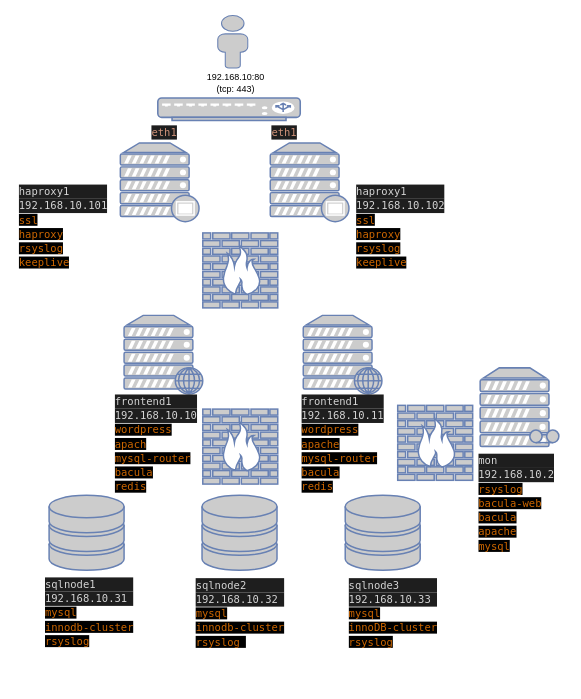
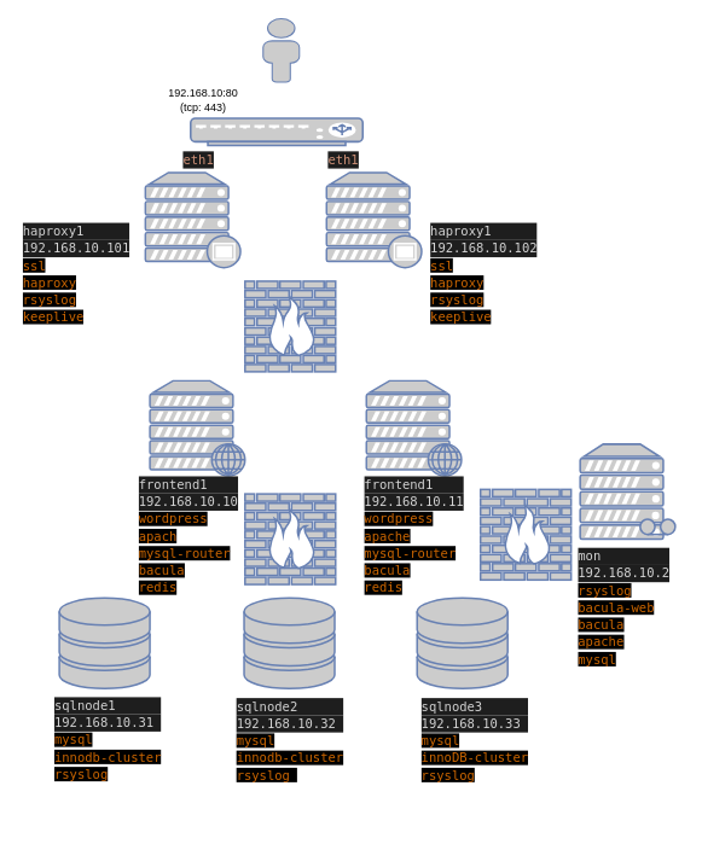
  <mxCell id="0" />
  <mxCell id="1" parent="0" />
  <mxCell id="2" value="" style="fontColor=#0066CC;verticalAlign=top;verticalLabelPosition=bottom;labelPosition=center;align=center;html=1;outlineConnect=0;fillColor=#CCCCCC;strokeColor=#6881B3;gradientColor=none;gradientDirection=north;strokeWidth=2;shape=mxgraph.networks.user_male;" parent="1" vertex="1"><mxGeometry x="290" y="20" width="40" height="70" as="geometry" /></mxCell>
  <mxCell id="3" value="" style="fontColor=#0066CC;verticalAlign=top;verticalLabelPosition=bottom;labelPosition=center;align=center;html=1;outlineConnect=0;fillColor=#CCCCCC;strokeColor=#6881B3;gradientColor=none;gradientDirection=north;strokeWidth=2;shape=mxgraph.networks.web_server;" parent="1" vertex="1"><mxGeometry x="165" y="420" width="105" height="105" as="geometry" /></mxCell>
  <mxCell id="4" value="" style="fontColor=#0066CC;verticalAlign=top;verticalLabelPosition=bottom;labelPosition=center;align=center;html=1;outlineConnect=0;fillColor=#CCCCCC;strokeColor=#6881B3;gradientColor=none;gradientDirection=north;strokeWidth=2;shape=mxgraph.networks.web_server;" parent="1" vertex="1"><mxGeometry x="404" y="420" width="105" height="105" as="geometry" /></mxCell>
  <mxCell id="5" value="" style="fontColor=#0066CC;verticalAlign=top;verticalLabelPosition=bottom;labelPosition=center;align=center;html=1;outlineConnect=0;fillColor=#CCCCCC;strokeColor=#6881B3;gradientColor=none;gradientDirection=north;strokeWidth=2;shape=mxgraph.networks.storage;" parent="1" vertex="1"><mxGeometry x="65" y="660" width="100" height="100" as="geometry" /></mxCell>
  <mxCell id="6" value="" style="fontColor=#0066CC;verticalAlign=top;verticalLabelPosition=bottom;labelPosition=center;align=center;html=1;outlineConnect=0;fillColor=#CCCCCC;strokeColor=#6881B3;gradientColor=none;gradientDirection=north;strokeWidth=2;shape=mxgraph.networks.storage;" parent="1" vertex="1"><mxGeometry x="269" y="660" width="100" height="100" as="geometry" /></mxCell>
  <mxCell id="7" value="" style="fontColor=#0066CC;verticalAlign=top;verticalLabelPosition=bottom;labelPosition=center;align=center;html=1;outlineConnect=0;fillColor=#CCCCCC;strokeColor=#6881B3;gradientColor=none;gradientDirection=north;strokeWidth=2;shape=mxgraph.networks.storage;" parent="1" vertex="1"><mxGeometry x="460" y="660" width="100" height="100" as="geometry" /></mxCell>
  <mxCell id="8" value="" style="fontColor=#0066CC;verticalAlign=top;verticalLabelPosition=bottom;labelPosition=center;align=center;html=1;outlineConnect=0;fillColor=#CCCCCC;strokeColor=#6881B3;gradientColor=none;gradientDirection=north;strokeWidth=2;shape=mxgraph.networks.firewall;" parent="1" vertex="1"><mxGeometry x="270" y="310" width="100" height="100" as="geometry" /></mxCell>
  <mxCell id="9" value="" style="fontColor=#0066CC;verticalAlign=top;verticalLabelPosition=bottom;labelPosition=center;align=center;html=1;outlineConnect=0;fillColor=#CCCCCC;strokeColor=#6881B3;gradientColor=none;gradientDirection=north;strokeWidth=2;shape=mxgraph.networks.firewall;" parent="1" vertex="1"><mxGeometry x="270" y="545" width="100" height="100" as="geometry" /></mxCell>
  <mxCell id="10" value="" style="fontColor=#0066CC;verticalAlign=top;verticalLabelPosition=bottom;labelPosition=center;align=center;html=1;outlineConnect=0;fillColor=#CCCCCC;strokeColor=#6881B3;gradientColor=none;gradientDirection=north;strokeWidth=2;shape=mxgraph.networks.load_balancer;" parent="1" vertex="1"><mxGeometry x="210" y="130" width="190" height="30" as="geometry" /></mxCell>
  <mxCell id="11" value="" style="fontColor=#0066CC;verticalAlign=top;verticalLabelPosition=bottom;labelPosition=center;align=center;html=1;outlineConnect=0;fillColor=#CCCCCC;strokeColor=#6881B3;gradientColor=none;gradientDirection=north;strokeWidth=2;shape=mxgraph.networks.proxy_server;" parent="1" vertex="1"><mxGeometry x="160" y="190" width="105" height="105" as="geometry" /></mxCell>
  <mxCell id="12" value="" style="fontColor=#0066CC;verticalAlign=top;verticalLabelPosition=bottom;labelPosition=center;align=center;html=1;outlineConnect=0;fillColor=#CCCCCC;strokeColor=#6881B3;gradientColor=none;gradientDirection=north;strokeWidth=2;shape=mxgraph.networks.proxy_server;" parent="1" vertex="1"><mxGeometry x="360" y="190" width="105" height="105" as="geometry" /></mxCell>
- <mxCell id="13" value="192.168.10:80 (tcp: 443)" style="text;html=1;strokeColor=none;fillColor=none;align=center;verticalAlign=middle;whiteSpace=wrap;rounded=0;" parent="1" vertex="1"><mxGeometry x="274" y="100" width="80" height="20" as="geometry" /></mxCell>
+ <mxCell id="13" value="192.168.10:80 (tcp: 443)" style="text;html=1;strokeColor=none;fillColor=none;align=center;verticalAlign=middle;whiteSpace=wrap;rounded=0;" parent="1" vertex="1"><mxGeometry x="184" y="100" width="80" height="20" as="geometry" /></mxCell>
  <mxCell id="14" value="&lt;h1&gt;&lt;div style=&quot;color: rgb(212 , 212 , 212) ; background-color: rgb(30 , 30 , 30) ; font-family: &amp;#34;droid sans mono&amp;#34; , monospace , monospace , &amp;#34;droid sans fallback&amp;#34; ; font-weight: normal ; font-size: 14px ; line-height: 19px&quot;&gt;sqlnode1&lt;/div&gt;&lt;div style=&quot;color: rgb(212 , 212 , 212) ; background-color: rgb(30 , 30 , 30) ; font-family: &amp;#34;droid sans mono&amp;#34; , monospace , monospace , &amp;#34;droid sans fallback&amp;#34; ; font-weight: normal ; font-size: 14px ; line-height: 19px&quot;&gt;192.168.10.31&lt;/div&gt;&lt;div style=&quot;font-family: &amp;#34;droid sans mono&amp;#34; , monospace , monospace , &amp;#34;droid sans fallback&amp;#34; ; font-weight: normal ; font-size: 14px ; line-height: 19px&quot;&gt;&lt;font color=&quot;#cc6600&quot; style=&quot;background-color: rgb(0 , 0 , 0)&quot;&gt;mysql&lt;/font&gt;&lt;/div&gt;&lt;div style=&quot;font-family: &amp;#34;droid sans mono&amp;#34; , monospace , monospace , &amp;#34;droid sans fallback&amp;#34; ; font-weight: normal ; font-size: 14px ; line-height: 19px&quot;&gt;&lt;font color=&quot;#cc6600&quot; style=&quot;background-color: rgb(0 , 0 , 0)&quot;&gt;innodb-cluster&lt;/font&gt;&lt;/div&gt;&lt;div style=&quot;font-family: &amp;#34;droid sans mono&amp;#34; , monospace , monospace , &amp;#34;droid sans fallback&amp;#34; ; font-weight: normal ; font-size: 14px ; line-height: 19px&quot;&gt;&lt;font color=&quot;#cc6600&quot; style=&quot;background-color: rgb(0 , 0 , 0)&quot;&gt;rsyslog&lt;/font&gt;&lt;/div&gt;&lt;/h1&gt;" style="text;html=1;strokeColor=none;fillColor=none;spacing=5;spacingTop=-20;whiteSpace=wrap;overflow=hidden;rounded=0;" parent="1" vertex="1"><mxGeometry x="55" y="764" width="145" height="130" as="geometry" /></mxCell>
  <mxCell id="15" value="&lt;div style=&quot;font-family: &amp;#34;droid sans mono&amp;#34; , monospace , monospace , &amp;#34;droid sans fallback&amp;#34; ; font-weight: normal ; font-size: 14px ; line-height: 19px&quot;&gt;&lt;div style=&quot;background-color: rgb(30 , 30 , 30) ; color: rgb(212 , 212 , 212)&quot;&gt;&lt;span style=&quot;color: #d4d4d4&quot;&gt;sqlnode2&lt;/span&gt;&lt;/div&gt;&lt;div style=&quot;background-color: rgb(30 , 30 , 30) ; color: rgb(212 , 212 , 212)&quot;&gt;&lt;span style=&quot;color: #d4d4d4&quot;&gt;192.168.10.32&lt;/span&gt;&lt;/div&gt;&lt;div&gt;&lt;font color=&quot;#cc6600&quot; style=&quot;background-color: rgb(0 , 0 , 0)&quot;&gt;mysql&lt;/font&gt;&lt;/div&gt;&lt;div&gt;&lt;font color=&quot;#cc6600&quot; style=&quot;background-color: rgb(0 , 0 , 0)&quot;&gt;innodb-cluster&lt;/font&gt;&lt;/div&gt;&lt;div&gt;&lt;font color=&quot;#cc6600&quot; style=&quot;background-color: rgb(0 , 0 , 0)&quot;&gt;rsyslog&amp;nbsp;&lt;/font&gt;&lt;/div&gt;&lt;/div&gt;" style="text;whiteSpace=wrap;html=1;" parent="1" vertex="1"><mxGeometry x="259" y="764" width="140" height="135" as="geometry" /></mxCell>
  <mxCell id="16" value="&lt;h1&gt;&lt;div style=&quot;color: rgb(212 , 212 , 212) ; background-color: rgb(30 , 30 , 30) ; font-family: &amp;#34;droid sans mono&amp;#34; , monospace , monospace , &amp;#34;droid sans fallback&amp;#34; ; font-weight: normal ; font-size: 14px ; line-height: 19px&quot;&gt;sqlnode3&lt;/div&gt;&lt;div style=&quot;color: rgb(212 , 212 , 212) ; background-color: rgb(30 , 30 , 30) ; font-family: &amp;#34;droid sans mono&amp;#34; , monospace , monospace , &amp;#34;droid sans fallback&amp;#34; ; font-weight: normal ; font-size: 14px ; line-height: 19px&quot;&gt;192.168.10.33&lt;/div&gt;&lt;div style=&quot;font-family: &amp;#34;droid sans mono&amp;#34; , monospace , monospace , &amp;#34;droid sans fallback&amp;#34; ; font-weight: normal ; font-size: 14px ; line-height: 19px&quot;&gt;&lt;font color=&quot;#cc6600&quot; style=&quot;background-color: rgb(0 , 0 , 0)&quot;&gt;mysql&lt;/font&gt;&lt;/div&gt;&lt;div style=&quot;font-family: &amp;#34;droid sans mono&amp;#34; , monospace , monospace , &amp;#34;droid sans fallback&amp;#34; ; font-weight: normal ; font-size: 14px ; line-height: 19px&quot;&gt;&lt;font color=&quot;#cc6600&quot; style=&quot;background-color: rgb(0 , 0 , 0)&quot;&gt;innoDB-cluster&lt;/font&gt;&lt;/div&gt;&lt;div style=&quot;font-family: &amp;#34;droid sans mono&amp;#34; , monospace , monospace , &amp;#34;droid sans fallback&amp;#34; ; font-weight: normal ; font-size: 14px ; line-height: 19px&quot;&gt;&lt;font color=&quot;#cc6600&quot; style=&quot;background-color: rgb(0 , 0 , 0)&quot;&gt;rsyslog&lt;/font&gt;&lt;/div&gt;&lt;/h1&gt;" style="text;html=1;strokeColor=none;fillColor=none;spacing=5;spacingTop=-20;whiteSpace=wrap;overflow=hidden;rounded=0;" parent="1" vertex="1"><mxGeometry x="460" y="765" width="140" height="145" as="geometry" /></mxCell>
  <mxCell id="17" value="" style="fontColor=#0066CC;verticalAlign=top;verticalLabelPosition=bottom;labelPosition=center;align=center;html=1;outlineConnect=0;fillColor=#CCCCCC;strokeColor=#6881B3;gradientColor=none;gradientDirection=north;strokeWidth=2;shape=mxgraph.networks.tape_storage;" parent="1" vertex="1"><mxGeometry x="640" y="490" width="105" height="105" as="geometry" /></mxCell>
  <mxCell id="18" value="&lt;h1&gt;&lt;div style=&quot;color: rgb(212 , 212 , 212) ; background-color: rgb(30 , 30 , 30) ; font-family: &amp;#34;droid sans mono&amp;#34; , monospace , monospace , &amp;#34;droid sans fallback&amp;#34; ; font-weight: normal ; font-size: 14px ; line-height: 19px&quot;&gt;mon&lt;/div&gt;&lt;div style=&quot;color: rgb(212 , 212 , 212) ; background-color: rgb(30 , 30 , 30) ; font-family: &amp;#34;droid sans mono&amp;#34; , monospace , monospace , &amp;#34;droid sans fallback&amp;#34; ; font-weight: normal ; font-size: 14px ; line-height: 19px&quot;&gt;192.168.10.2&lt;/div&gt;&lt;div style=&quot;font-family: &amp;#34;droid sans mono&amp;#34; , monospace , monospace , &amp;#34;droid sans fallback&amp;#34; ; font-weight: normal ; font-size: 14px ; line-height: 19px&quot;&gt;&lt;font color=&quot;#cc6600&quot; style=&quot;background-color: rgb(0 , 0 , 0)&quot;&gt;rsyslog&lt;/font&gt;&lt;/div&gt;&lt;div style=&quot;font-family: &amp;#34;droid sans mono&amp;#34; , monospace , monospace , &amp;#34;droid sans fallback&amp;#34; ; font-weight: normal ; font-size: 14px ; line-height: 19px&quot;&gt;&lt;font color=&quot;#cc6600&quot; style=&quot;background-color: rgb(0 , 0 , 0)&quot;&gt;bacula-web&lt;/font&gt;&lt;/div&gt;&lt;div style=&quot;font-family: &amp;#34;droid sans mono&amp;#34; , monospace , monospace , &amp;#34;droid sans fallback&amp;#34; ; font-weight: normal ; font-size: 14px ; line-height: 19px&quot;&gt;&lt;font color=&quot;#cc6600&quot; style=&quot;background-color: rgb(0 , 0 , 0)&quot;&gt;bacula&lt;/font&gt;&lt;/div&gt;&lt;div style=&quot;font-family: &amp;#34;droid sans mono&amp;#34; , monospace , monospace , &amp;#34;droid sans fallback&amp;#34; ; font-weight: normal ; font-size: 14px ; line-height: 19px&quot;&gt;&lt;font color=&quot;#cc6600&quot; style=&quot;background-color: rgb(0 , 0 , 0)&quot;&gt;apache&lt;/font&gt;&lt;/div&gt;&lt;div style=&quot;font-family: &amp;#34;droid sans mono&amp;#34; , monospace , monospace , &amp;#34;droid sans fallback&amp;#34; ; font-weight: normal ; font-size: 14px ; line-height: 19px&quot;&gt;&lt;font color=&quot;#cc6600&quot; style=&quot;background-color: rgb(0 , 0 , 0)&quot;&gt;mysql&lt;/font&gt;&lt;/div&gt;&lt;/h1&gt;" style="text;html=1;strokeColor=none;fillColor=none;spacing=5;spacingTop=-20;whiteSpace=wrap;overflow=hidden;rounded=0;" parent="1" vertex="1"><mxGeometry x="632.5" y="599" width="120" height="151" as="geometry" /></mxCell>
  <mxCell id="19" value="&lt;h1&gt;&lt;div style=&quot;color: rgb(212 , 212 , 212) ; background-color: rgb(30 , 30 , 30) ; font-family: &amp;#34;droid sans mono&amp;#34; , monospace , monospace , &amp;#34;droid sans fallback&amp;#34; ; font-weight: normal ; font-size: 14px ; line-height: 19px&quot;&gt;frontend1&lt;/div&gt;&lt;div style=&quot;color: rgb(212 , 212 , 212) ; background-color: rgb(30 , 30 , 30) ; font-family: &amp;#34;droid sans mono&amp;#34; , monospace , monospace , &amp;#34;droid sans fallback&amp;#34; ; font-weight: normal ; font-size: 14px ; line-height: 19px&quot;&gt;192.168.10.10&lt;br&gt;&lt;/div&gt;&lt;div style=&quot;font-family: &amp;#34;droid sans mono&amp;#34; , monospace , monospace , &amp;#34;droid sans fallback&amp;#34; ; font-weight: normal ; font-size: 14px ; line-height: 19px&quot;&gt;&lt;font color=&quot;#cc6600&quot; style=&quot;background-color: rgb(0 , 0 , 0)&quot;&gt;wordpress&lt;/font&gt;&lt;/div&gt;&lt;div style=&quot;font-family: &amp;#34;droid sans mono&amp;#34; , monospace , monospace , &amp;#34;droid sans fallback&amp;#34; ; font-weight: normal ; font-size: 14px ; line-height: 19px&quot;&gt;&lt;font color=&quot;#cc6600&quot; style=&quot;background-color: rgb(0 , 0 , 0)&quot;&gt;apach&lt;/font&gt;&lt;/div&gt;&lt;div style=&quot;font-family: &amp;#34;droid sans mono&amp;#34; , monospace , monospace , &amp;#34;droid sans fallback&amp;#34; ; font-weight: normal ; font-size: 14px ; line-height: 19px&quot;&gt;&lt;font color=&quot;#cc6600&quot; style=&quot;background-color: rgb(0 , 0 , 0)&quot;&gt;mysql-router&lt;/font&gt;&lt;/div&gt;&lt;div style=&quot;font-family: &amp;#34;droid sans mono&amp;#34; , monospace , monospace , &amp;#34;droid sans fallback&amp;#34; ; font-weight: normal ; font-size: 14px ; line-height: 19px&quot;&gt;&lt;font color=&quot;#cc6600&quot; style=&quot;background-color: rgb(0 , 0 , 0)&quot;&gt;bacula&lt;/font&gt;&lt;/div&gt;&lt;div style=&quot;font-family: &amp;#34;droid sans mono&amp;#34; , monospace , monospace , &amp;#34;droid sans fallback&amp;#34; ; font-weight: normal ; font-size: 14px ; line-height: 19px&quot;&gt;&lt;font color=&quot;#cc6600&quot; style=&quot;background-color: rgb(0 , 0 , 0)&quot;&gt;redis&lt;/font&gt;&lt;/div&gt;&lt;/h1&gt;" style="text;html=1;strokeColor=none;fillColor=none;spacing=5;spacingTop=-20;whiteSpace=wrap;overflow=hidden;rounded=0;" parent="1" vertex="1"><mxGeometry x="147.5" y="520" width="120" height="140" as="geometry" /></mxCell>
  <mxCell id="20" value="&lt;h1&gt;&lt;div style=&quot;color: rgb(212 , 212 , 212) ; background-color: rgb(30 , 30 , 30) ; font-family: &amp;#34;droid sans mono&amp;#34; , monospace , monospace , &amp;#34;droid sans fallback&amp;#34; ; font-weight: normal ; font-size: 14px ; line-height: 19px&quot;&gt;frontend1&lt;/div&gt;&lt;div style=&quot;color: rgb(212 , 212 , 212) ; background-color: rgb(30 , 30 , 30) ; font-family: &amp;#34;droid sans mono&amp;#34; , monospace , monospace , &amp;#34;droid sans fallback&amp;#34; ; font-weight: normal ; font-size: 14px ; line-height: 19px&quot;&gt;192.168.10.11&lt;br&gt;&lt;/div&gt;&lt;div style=&quot;font-family: &amp;#34;droid sans mono&amp;#34; , monospace , monospace , &amp;#34;droid sans fallback&amp;#34; ; font-weight: normal ; font-size: 14px ; line-height: 19px&quot;&gt;&lt;font color=&quot;#cc6600&quot; style=&quot;background-color: rgb(0 , 0 , 0)&quot;&gt;wordpress&lt;/font&gt;&lt;/div&gt;&lt;div style=&quot;font-family: &amp;#34;droid sans mono&amp;#34; , monospace , monospace , &amp;#34;droid sans fallback&amp;#34; ; font-weight: normal ; font-size: 14px ; line-height: 19px&quot;&gt;&lt;font color=&quot;#cc6600&quot; style=&quot;background-color: rgb(0 , 0 , 0)&quot;&gt;apache&lt;/font&gt;&lt;/div&gt;&lt;div style=&quot;font-family: &amp;#34;droid sans mono&amp;#34; , monospace , monospace , &amp;#34;droid sans fallback&amp;#34; ; font-weight: normal ; font-size: 14px ; line-height: 19px&quot;&gt;&lt;font color=&quot;#cc6600&quot; style=&quot;background-color: rgb(0 , 0 , 0)&quot;&gt;mysql-router&lt;/font&gt;&lt;/div&gt;&lt;div style=&quot;font-family: &amp;#34;droid sans mono&amp;#34; , monospace , monospace , &amp;#34;droid sans fallback&amp;#34; ; font-weight: normal ; font-size: 14px ; line-height: 19px&quot;&gt;&lt;font color=&quot;#cc6600&quot; style=&quot;background-color: rgb(0 , 0 , 0)&quot;&gt;bacula&lt;/font&gt;&lt;/div&gt;&lt;div style=&quot;font-family: &amp;#34;droid sans mono&amp;#34; , monospace , monospace , &amp;#34;droid sans fallback&amp;#34; ; font-weight: normal ; font-size: 14px ; line-height: 19px&quot;&gt;&lt;font color=&quot;#cc6600&quot; style=&quot;background-color: rgb(0 , 0 , 0)&quot;&gt;redis&lt;/font&gt;&lt;/div&gt;&lt;/h1&gt;" style="text;html=1;strokeColor=none;fillColor=none;spacing=5;spacingTop=-20;whiteSpace=wrap;overflow=hidden;rounded=0;" parent="1" vertex="1"><mxGeometry x="396.5" y="520" width="120" height="140" as="geometry" /></mxCell>
  <mxCell id="21" value="&lt;h1&gt;&lt;div style=&quot;color: rgb(212 , 212 , 212) ; background-color: rgb(30 , 30 , 30) ; font-family: &amp;#34;droid sans mono&amp;#34; , monospace , monospace , &amp;#34;droid sans fallback&amp;#34; ; font-weight: normal ; font-size: 14px ; line-height: 19px&quot;&gt;haproxy1&lt;/div&gt;&lt;div style=&quot;color: rgb(212 , 212 , 212) ; background-color: rgb(30 , 30 , 30) ; font-family: &amp;#34;droid sans mono&amp;#34; , monospace , monospace , &amp;#34;droid sans fallback&amp;#34; ; font-weight: normal ; font-size: 14px ; line-height: 19px&quot;&gt;192.168.10.101&lt;br&gt;&lt;/div&gt;&lt;div style=&quot;font-family: &amp;#34;droid sans mono&amp;#34; , monospace , monospace , &amp;#34;droid sans fallback&amp;#34; ; font-weight: normal ; font-size: 14px ; line-height: 19px&quot;&gt;&lt;div style=&quot;font-family: &amp;#34;droid sans mono&amp;#34; , monospace , monospace , &amp;#34;droid sans fallback&amp;#34; ; line-height: 19px&quot;&gt;&lt;div&gt; &lt;font color=&quot;#cc6600&quot; style=&quot;background-color: rgb(0 , 0 , 0)&quot;&gt;ssl&lt;/font&gt;&lt;/div&gt;&lt;div&gt;&lt;font color=&quot;#cc6600&quot; style=&quot;background-color: rgb(0 , 0 , 0)&quot;&gt;haproxy&lt;/font&gt;&lt;/div&gt;&lt;div&gt;&lt;font color=&quot;#cc6600&quot; style=&quot;background-color: rgb(0 , 0 , 0)&quot;&gt;rsyslog&lt;/font&gt;&lt;/div&gt;&lt;div&gt;&lt;font color=&quot;#cc6600&quot; style=&quot;background-color: rgb(0 , 0 , 0)&quot;&gt;keeplive&lt;/font&gt;&lt;/div&gt;&lt;/div&gt;&lt;/div&gt;&lt;/h1&gt;" style="text;html=1;strokeColor=none;fillColor=none;spacing=5;spacingTop=-20;whiteSpace=wrap;overflow=hidden;rounded=0;" parent="1" vertex="1"><mxGeometry x="20" y="240" width="137.5" height="140" as="geometry" /></mxCell>
  <mxCell id="22" value="&lt;h1&gt;&lt;div style=&quot;color: rgb(212 , 212 , 212) ; background-color: rgb(30 , 30 , 30) ; font-family: &amp;#34;droid sans mono&amp;#34; , monospace , monospace , &amp;#34;droid sans fallback&amp;#34; ; font-weight: normal ; font-size: 14px ; line-height: 19px&quot;&gt;&lt;/div&gt;&lt;/h1&gt;&lt;h1&gt;&lt;div style=&quot;color: rgb(212 , 212 , 212) ; background-color: rgb(30 , 30 , 30) ; font-family: &amp;#34;droid sans mono&amp;#34; , monospace , monospace , &amp;#34;droid sans fallback&amp;#34; ; font-weight: normal ; font-size: 14px ; line-height: 19px&quot;&gt;haproxy1&lt;/div&gt;&lt;div style=&quot;color: rgb(212 , 212 , 212) ; background-color: rgb(30 , 30 , 30) ; font-family: &amp;#34;droid sans mono&amp;#34; , monospace , monospace , &amp;#34;droid sans fallback&amp;#34; ; font-weight: normal ; font-size: 14px ; line-height: 19px&quot;&gt;192.168.10.102&lt;br&gt;&lt;/div&gt;&lt;div style=&quot;font-family: &amp;#34;droid sans mono&amp;#34; , monospace , monospace , &amp;#34;droid sans fallback&amp;#34; ; font-weight: normal ; font-size: 14px ; line-height: 19px&quot;&gt;&lt;div style=&quot;line-height: 19px&quot;&gt;&lt;div&gt;&lt;font color=&quot;#cc6600&quot; style=&quot;background-color: rgb(0 , 0 , 0)&quot;&gt;ssl&lt;/font&gt;&lt;/div&gt;&lt;div&gt;&lt;font color=&quot;#cc6600&quot; style=&quot;background-color: rgb(0 , 0 , 0)&quot;&gt;haproxy&lt;/font&gt;&lt;/div&gt;&lt;div&gt;&lt;font color=&quot;#cc6600&quot; style=&quot;background-color: rgb(0 , 0 , 0)&quot;&gt;rsyslog&lt;/font&gt;&lt;/div&gt;&lt;div&gt;&lt;font color=&quot;#cc6600&quot; style=&quot;background-color: rgb(0 , 0 , 0)&quot;&gt;keeplive&lt;/font&gt;&lt;/div&gt;&lt;/div&gt;&lt;/div&gt;&lt;/h1&gt;" style="text;html=1;strokeColor=none;fillColor=none;spacing=5;spacingTop=-20;whiteSpace=wrap;overflow=hidden;rounded=0;" parent="1" vertex="1"><mxGeometry x="470" y="240" width="160" height="140" as="geometry" /></mxCell>
  <mxCell id="23" value="&lt;meta charset=&quot;utf-8&quot;&gt;&lt;div style=&quot;color: rgb(212, 212, 212); background-color: rgb(30, 30, 30); font-family: &amp;quot;droid sans mono&amp;quot;, monospace, monospace, &amp;quot;droid sans fallback&amp;quot;; font-weight: normal; font-size: 14px; line-height: 19px;&quot;&gt;&lt;div&gt;&lt;span style=&quot;color: #ce9178&quot;&gt;eth1&lt;/span&gt;&lt;/div&gt;&lt;/div&gt;" style="text;whiteSpace=wrap;html=1;" parent="1" vertex="1"><mxGeometry x="200" y="160" width="60" height="30" as="geometry" /></mxCell>
  <mxCell id="24" value="&lt;meta charset=&quot;utf-8&quot;&gt;&lt;div style=&quot;color: rgb(212, 212, 212); background-color: rgb(30, 30, 30); font-family: &amp;quot;droid sans mono&amp;quot;, monospace, monospace, &amp;quot;droid sans fallback&amp;quot;; font-weight: normal; font-size: 14px; line-height: 19px;&quot;&gt;&lt;div&gt;&lt;span style=&quot;color: #ce9178&quot;&gt;eth1&lt;/span&gt;&lt;/div&gt;&lt;/div&gt;" style="text;whiteSpace=wrap;html=1;" parent="1" vertex="1"><mxGeometry x="360" y="160" width="60" height="30" as="geometry" /></mxCell>
  <mxCell id="25" value="" style="fontColor=#0066CC;verticalAlign=top;verticalLabelPosition=bottom;labelPosition=center;align=center;html=1;outlineConnect=0;fillColor=#CCCCCC;strokeColor=#6881B3;gradientColor=none;gradientDirection=north;strokeWidth=2;shape=mxgraph.networks.firewall;" parent="1" vertex="1"><mxGeometry x="530" y="540" width="100" height="100" as="geometry" /></mxCell>
